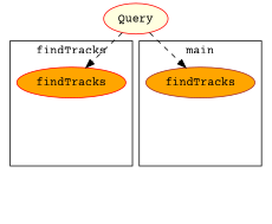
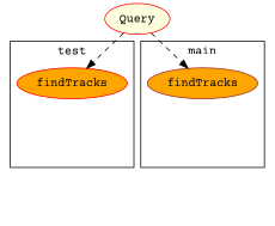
  digraph {
    fontname="Courier Prime"
    node [style=filled fontname="Courier Prime"]
    edge [style=invis fontname="Courier Prime"]
    n1 [label=findTracks fillcolor=orange color=red]
    n2 [label=Results style=invis]
    n3 [label=findTracks fillcolor=orange color=brown]
    n4 [label=Results style=invis]
    n5 [label="≠" style=invis]
    n6 [label=Query fillcolor=lightyellow color=red]
    subgraph cluster_1 {
-     label=findTracks
+     label=test
      n1
      n2
    }
    subgraph cluster_2 {
      label=main
      n3
      n4
    }
    n1 -> n2
    n2 -> n5
    n3 -> n4
    n4 -> n5
    n6 -> n1 [style=dashed]
    n6 -> n3 [style=dashed]
  }
